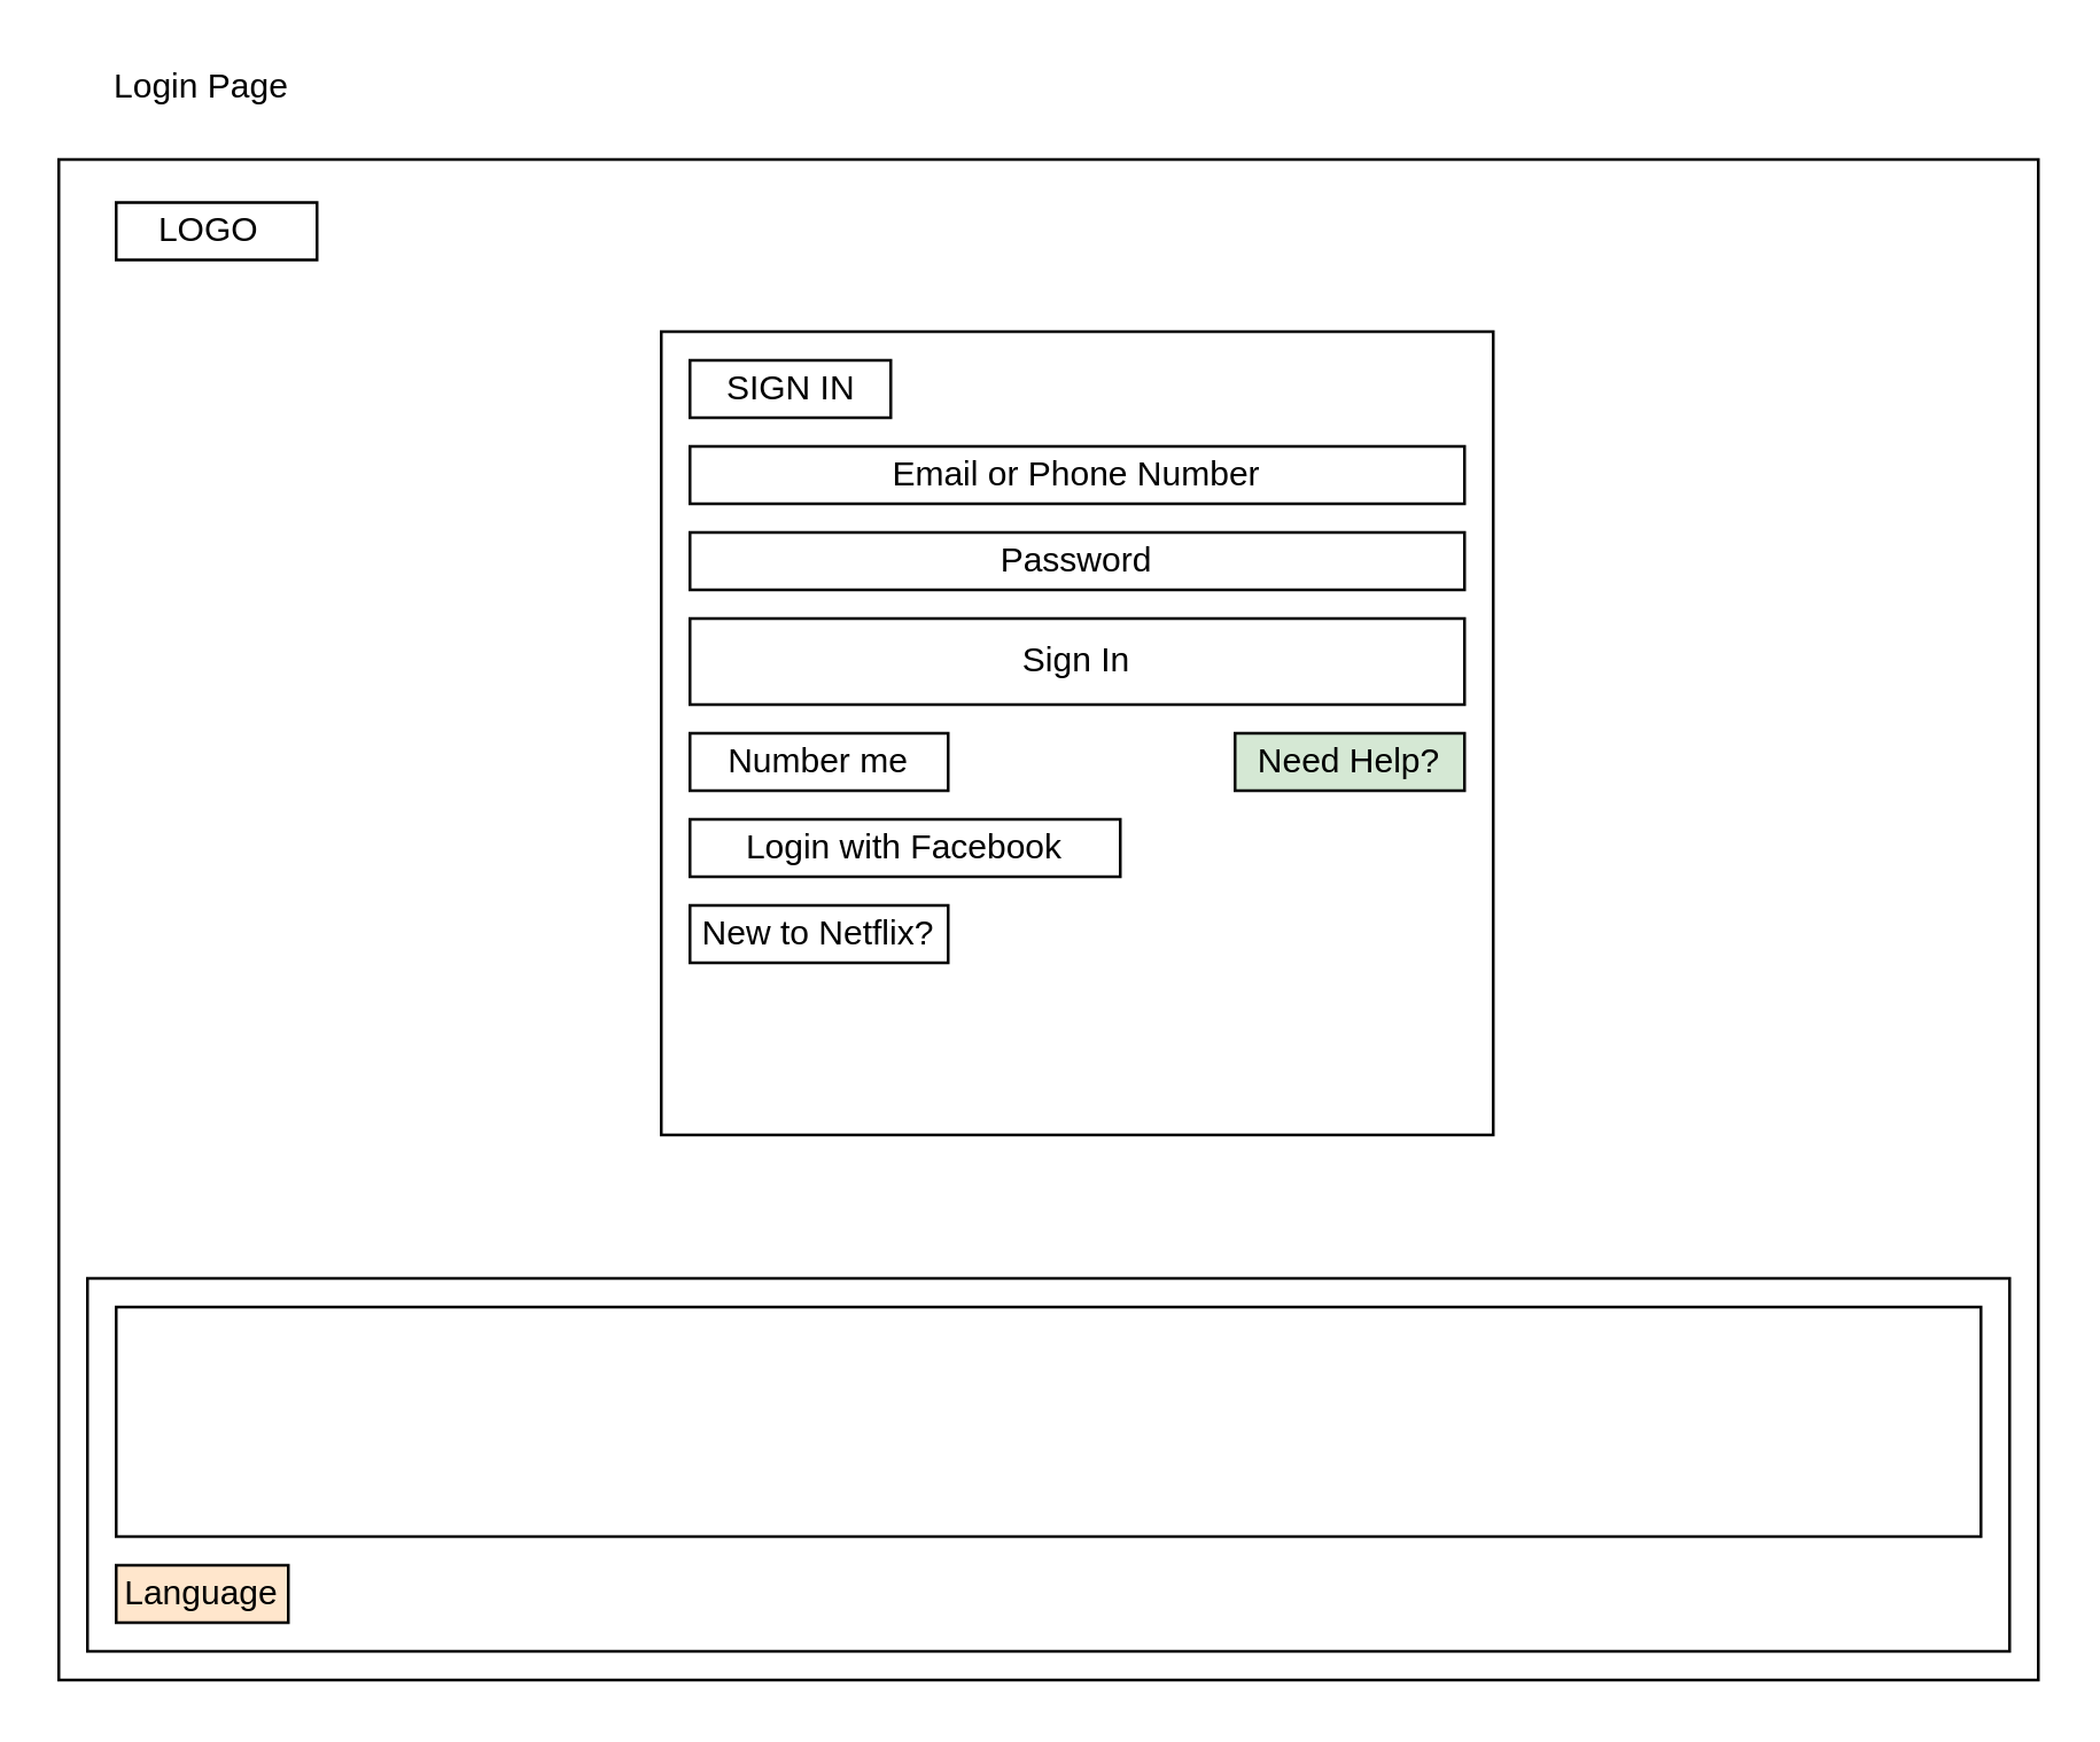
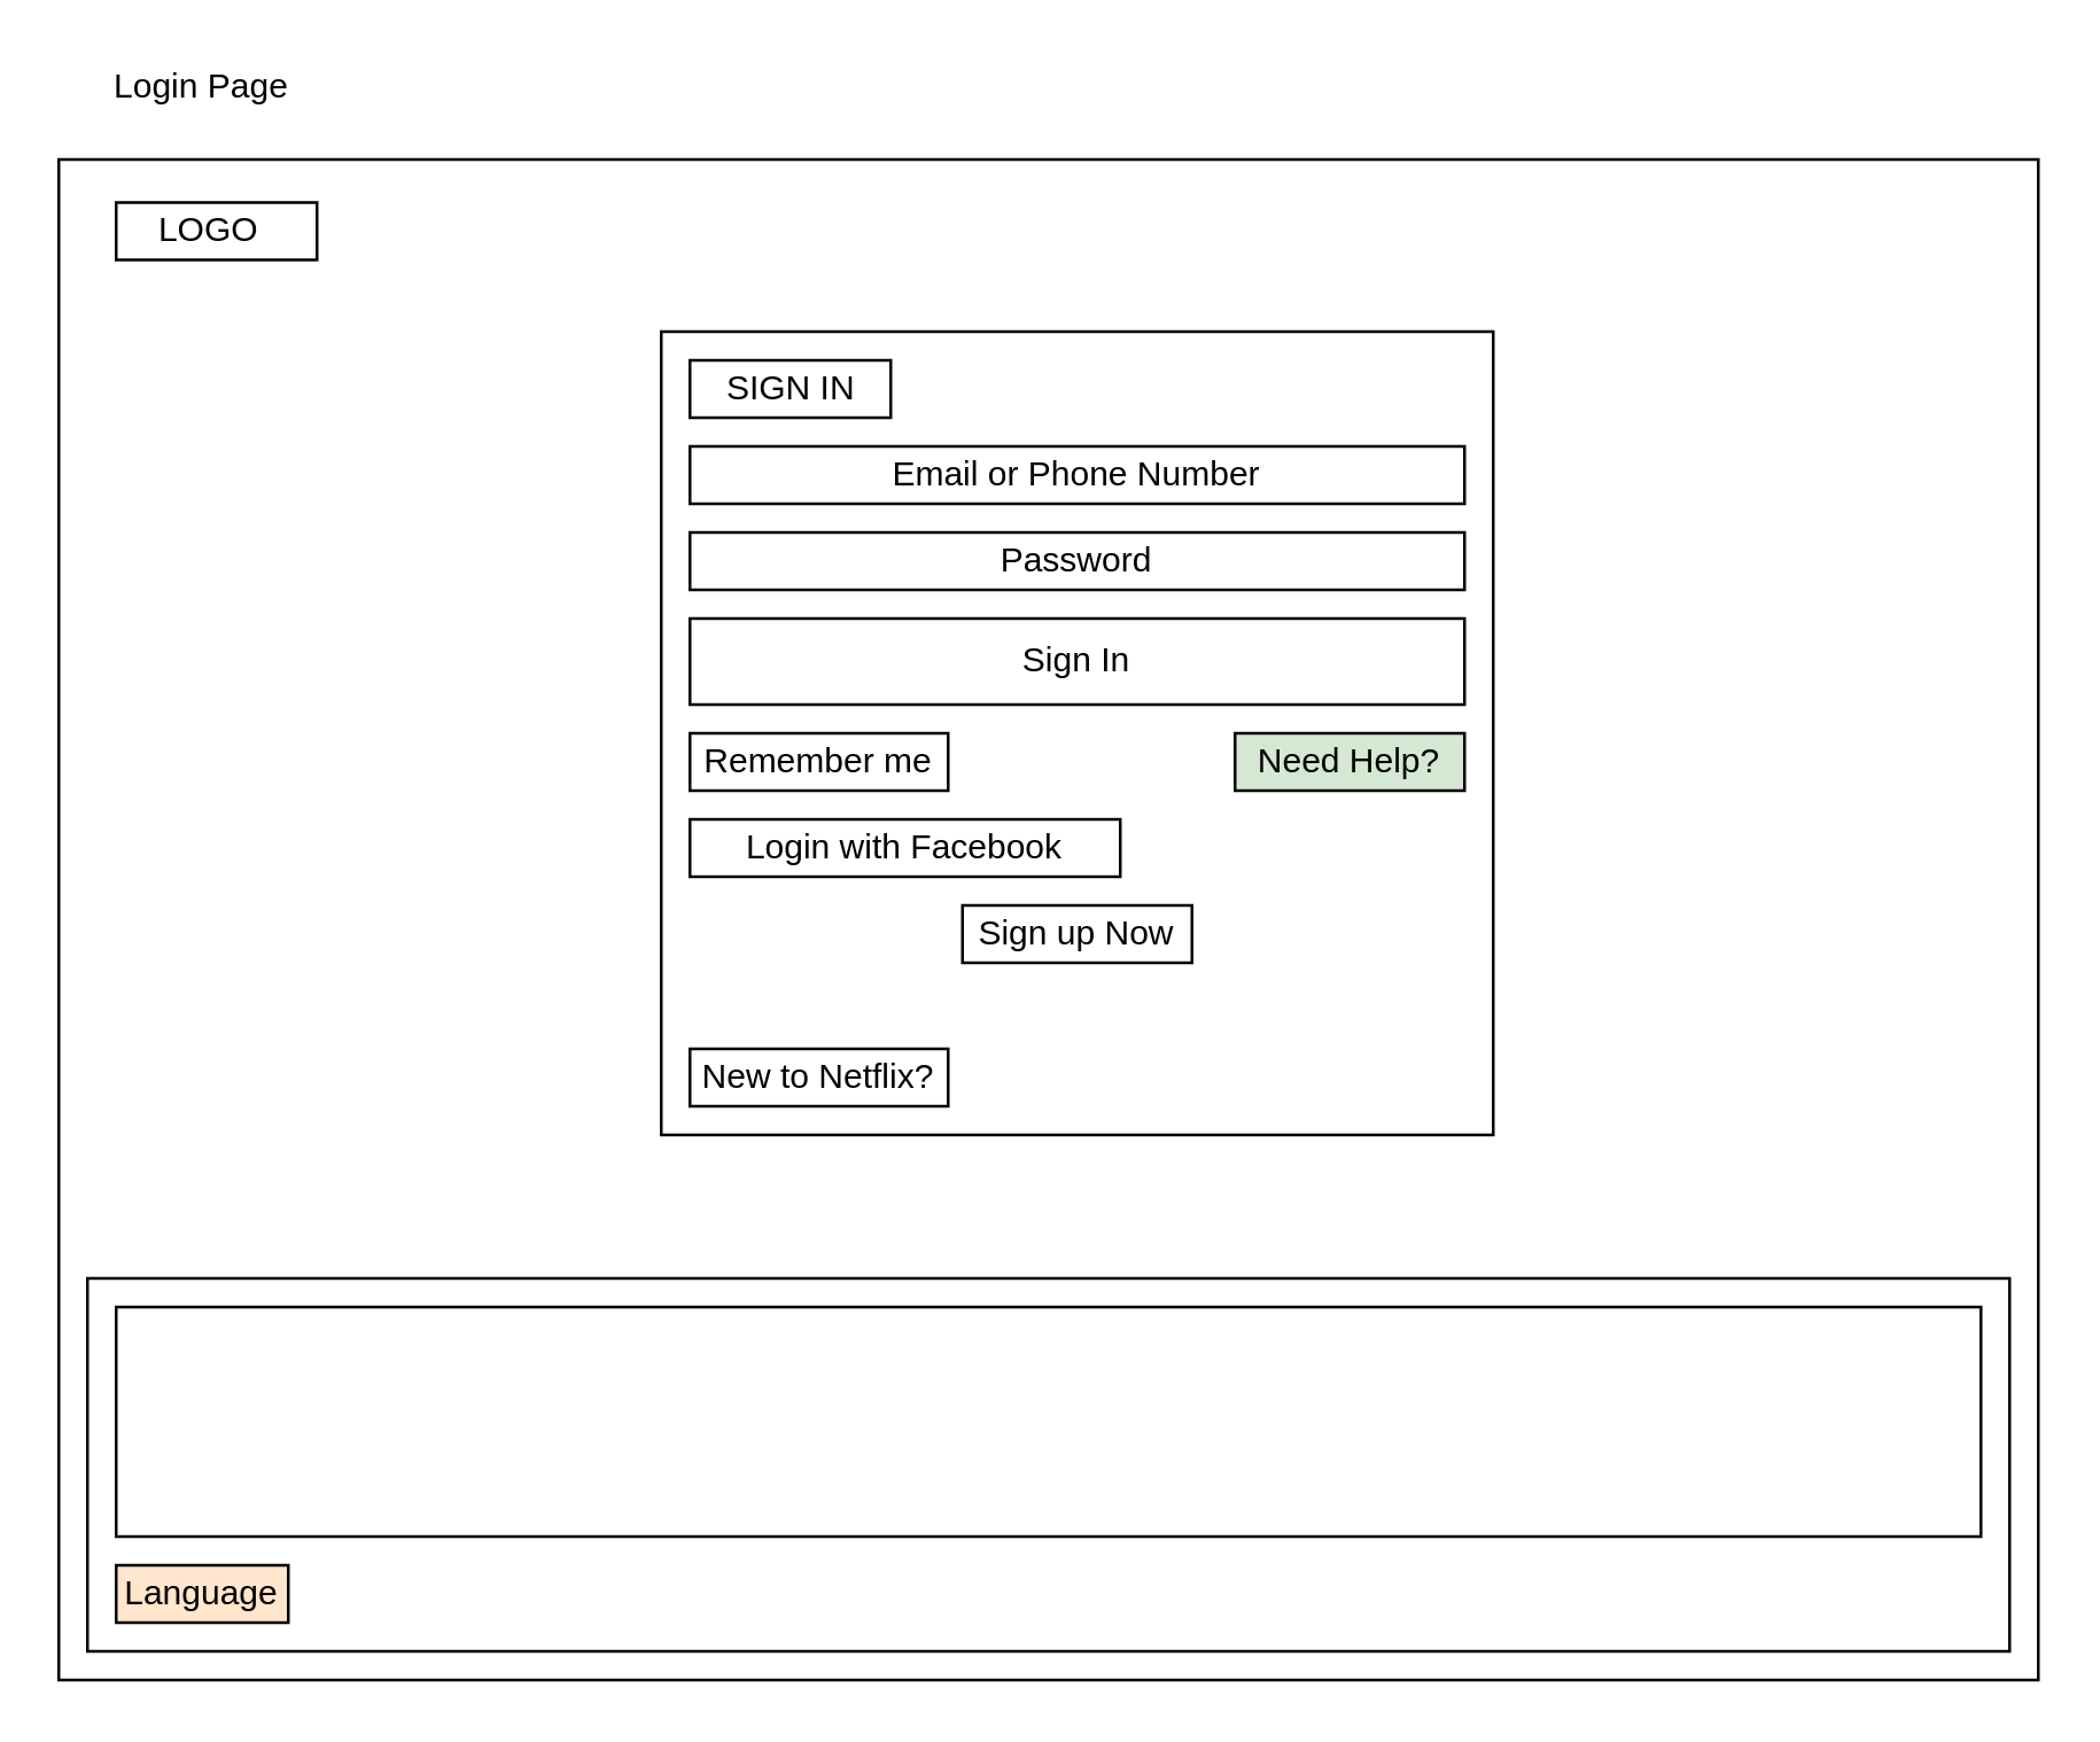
  <mxCell id="0" />
  <mxCell id="1" parent="0" />
  <mxCell id="2" value="" style="rounded=0;whiteSpace=wrap;html=1;" vertex="1" parent="1"><mxGeometry x="20" y="55" width="690" height="530" as="geometry" /></mxCell>
  <mxCell id="3" value="" style="rounded=0;whiteSpace=wrap;html=1;" vertex="1" parent="1"><mxGeometry x="40" y="70" width="70" height="20" as="geometry" /></mxCell>
  <mxCell id="4" value="LOGO" style="text;html=1;strokeColor=none;fillColor=none;align=center;verticalAlign=middle;whiteSpace=wrap;rounded=0;" vertex="1" parent="1"><mxGeometry x="55" y="75" width="35" height="10" as="geometry" /></mxCell>
  <mxCell id="5" value="Login Page" style="text;html=1;strokeColor=none;fillColor=none;align=center;verticalAlign=middle;whiteSpace=wrap;rounded=0;" vertex="1" parent="1"><mxGeometry x="30" y="20" width="80" height="20" as="geometry" /></mxCell>
  <mxCell id="6" value="" style="rounded=0;whiteSpace=wrap;html=1;" vertex="1" parent="1"><mxGeometry x="230" y="115" width="290" height="280" as="geometry" /></mxCell>
  <mxCell id="7" value="" style="rounded=0;whiteSpace=wrap;html=1;" vertex="1" parent="1"><mxGeometry x="240" y="155" width="270" height="20" as="geometry" /></mxCell>
  <mxCell id="8" value="" style="rounded=0;whiteSpace=wrap;html=1;" vertex="1" parent="1"><mxGeometry x="240" y="185" width="270" height="20" as="geometry" /></mxCell>
  <mxCell id="9" value="" style="rounded=0;whiteSpace=wrap;html=1;" vertex="1" parent="1"><mxGeometry x="240" y="215" width="270" height="30" as="geometry" /></mxCell>
- <mxCell id="10" value="Number me" style="rounded=0;whiteSpace=wrap;html=1;" vertex="1" parent="1"><mxGeometry x="240" y="255" width="90" height="20" as="geometry" /></mxCell>
+ <mxCell id="10" value="Remember me" style="rounded=0;whiteSpace=wrap;html=1;" vertex="1" parent="1"><mxGeometry x="240" y="255" width="90" height="20" as="geometry" /></mxCell>
  <mxCell id="11" value="Need Help?" style="rounded=0;whiteSpace=wrap;html=1;fillColor=#d5e8d4;" vertex="1" parent="1"><mxGeometry x="430" y="255" width="80" height="20" as="geometry" /></mxCell>
  <mxCell id="12" value="Login with Facebook" style="rounded=0;whiteSpace=wrap;html=1;" vertex="1" parent="1"><mxGeometry x="240" y="285" width="150" height="20" as="geometry" /></mxCell>
- <mxCell id="13" value="New to Netflix?" style="rounded=0;whiteSpace=wrap;html=1;" vertex="1" parent="1"><mxGeometry x="240" y="315" width="90" height="20" as="geometry" /></mxCell>
+ <mxCell id="13" value="New to Netflix?" style="rounded=0;whiteSpace=wrap;html=1;" vertex="1" parent="1"><mxGeometry x="240" y="365" width="90" height="20" as="geometry" /></mxCell>
  <mxCell id="14" value="" style="rounded=0;whiteSpace=wrap;html=1;" vertex="1" parent="1"><mxGeometry x="30" y="445" width="670" height="130" as="geometry" /></mxCell>
  <mxCell id="15" value="Language" style="rounded=0;whiteSpace=wrap;html=1;fillColor=#ffe6cc;" vertex="1" parent="1"><mxGeometry x="40" y="545" width="60" height="20" as="geometry" /></mxCell>
  <mxCell id="16" value="" style="rounded=0;whiteSpace=wrap;html=1;" vertex="1" parent="1"><mxGeometry x="40" y="455" width="650" height="80" as="geometry" /></mxCell>
  <mxCell id="17" value="" style="rounded=0;whiteSpace=wrap;html=1;" vertex="1" parent="1"><mxGeometry x="240" y="125" width="70" height="20" as="geometry" /></mxCell>
  <mxCell id="18" value="SIGN IN" style="text;html=1;strokeColor=none;fillColor=none;align=center;verticalAlign=middle;whiteSpace=wrap;rounded=0;" vertex="1" parent="1"><mxGeometry x="248.75" y="130" width="52.5" height="10" as="geometry" /></mxCell>
  <mxCell id="19" value="Email or Phone Number" style="text;html=1;strokeColor=none;fillColor=none;align=center;verticalAlign=middle;whiteSpace=wrap;rounded=0;" vertex="1" parent="1"><mxGeometry x="285" y="155" width="180" height="20" as="geometry" /></mxCell>
  <mxCell id="20" value="Password&lt;span style=&quot;color: rgba(0 , 0 , 0 , 0) ; font-family: monospace ; font-size: 0px&quot;&gt;%3CmxGraphModel%3E%3Croot%3E%3CmxCell%20id%3D%220%22%2F%3E%3CmxCell%20id%3D%221%22%20parent%3D%220%22%2F%3E%3CmxCell%20id%3D%222%22%20value%3D%22Email%20or%20Phone%20Number%22%20style%3D%22text%3Bhtml%3D1%3BstrokeColor%3Dnone%3BfillColor%3Dnone%3Balign%3Dcenter%3BverticalAlign%3Dmiddle%3BwhiteSpace%3Dwrap%3Brounded%3D0%3B%22%20vertex%3D%221%22%20parent%3D%221%22%3E%3CmxGeometry%20x%3D%22345%22%20y%3D%22120%22%20width%3D%22180%22%20height%3D%2220%22%20as%3D%22geometry%22%2F%3E%3C%2FmxCell%3E%3C%2Froot%3E%3C%2FmxGraphModel%3E&lt;/span&gt;" style="text;html=1;strokeColor=none;fillColor=none;align=center;verticalAlign=middle;whiteSpace=wrap;rounded=0;" vertex="1" parent="1"><mxGeometry x="285" y="185" width="180" height="20" as="geometry" /></mxCell>
  <mxCell id="21" value="Sign In" style="text;html=1;strokeColor=none;fillColor=none;align=center;verticalAlign=middle;whiteSpace=wrap;rounded=0;" vertex="1" parent="1"><mxGeometry x="285" y="220" width="180" height="20" as="geometry" /></mxCell>
+ <mxCell id="22" value="Sign up Now" style="rounded=0;whiteSpace=wrap;html=1;" vertex="1" parent="1"><mxGeometry x="335" y="315" width="80" height="20" as="geometry" /></mxCell>
